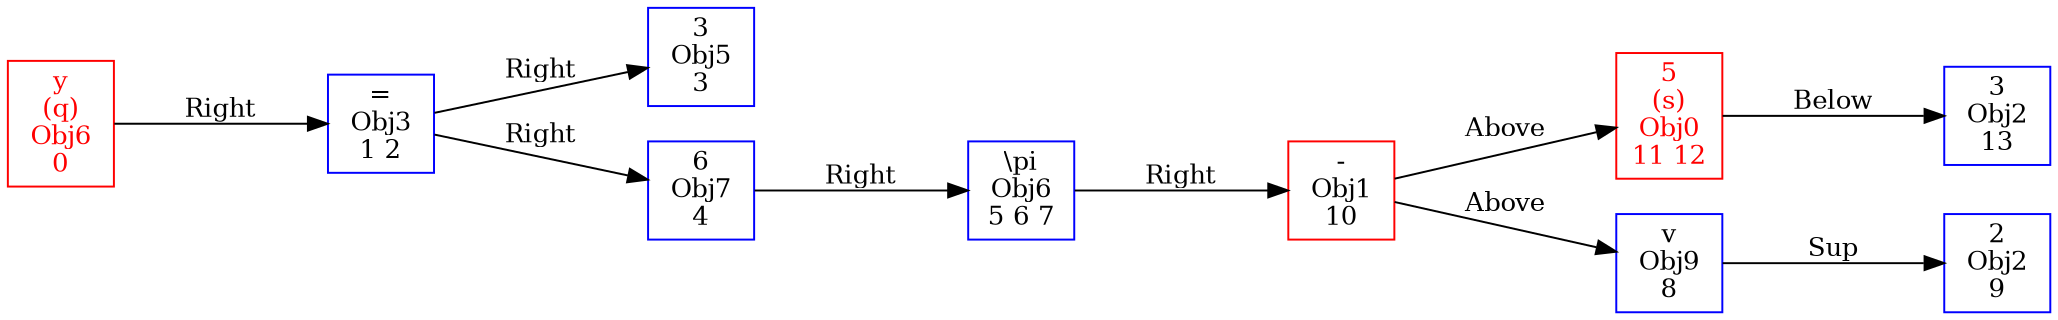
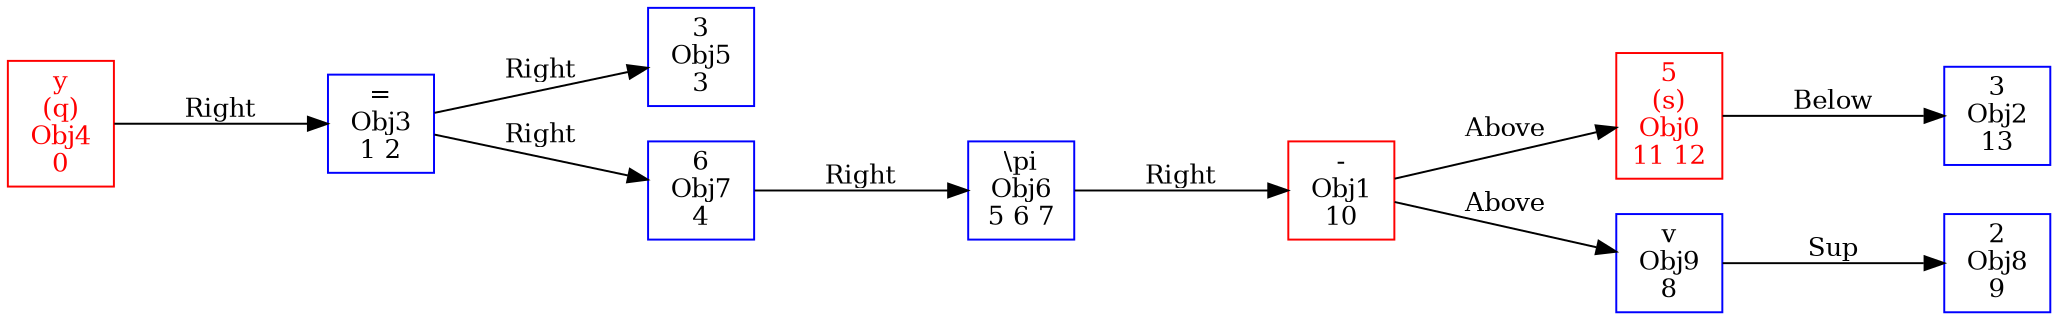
  digraph {
    ordering=out
    rankdir=LR
    ranksep=1.0
    node [color=blue fontsize=13 shape=box]
    edge [fontsize=13 weight=1]
    n1 [color=red fontcolor=red label="5\n(s)\nObj0\n11 12"]
    n2 [label="3\nObj2\n13"]
    n3 [color=red label="-\nObj1\n10"]
    n4 [label="v\nObj9\n8"]
-   n5 [label="2\nObj2\n9"]
+   n5 [label="2\nObj8\n9"]
    n6 [label="=\nObj3\n1 2"]
    n7 [label="3\nObj5\n3"]
    n8 [label="6\nObj7\n4"]
-   n9 [color=red fontcolor=red label="y\n(q)\nObj6\n0"]
+   n9 [color=red fontcolor=red label="y\n(q)\nObj4\n0"]
    n10 [label="\\pi\nObj6\n5 6 7"]
    n1 -> n2 [label=Below]
    n3 -> n1 [label=Above]
    n3 -> n4 [label=Above]
    n4 -> n5 [label=Sup]
    n6 -> n7 [label=Right]
    n6 -> n8 [label=Right]
    n8 -> n10 [label=Right]
    n9 -> n6 [label=Right]
    n10 -> n3 [label=Right]
  }
